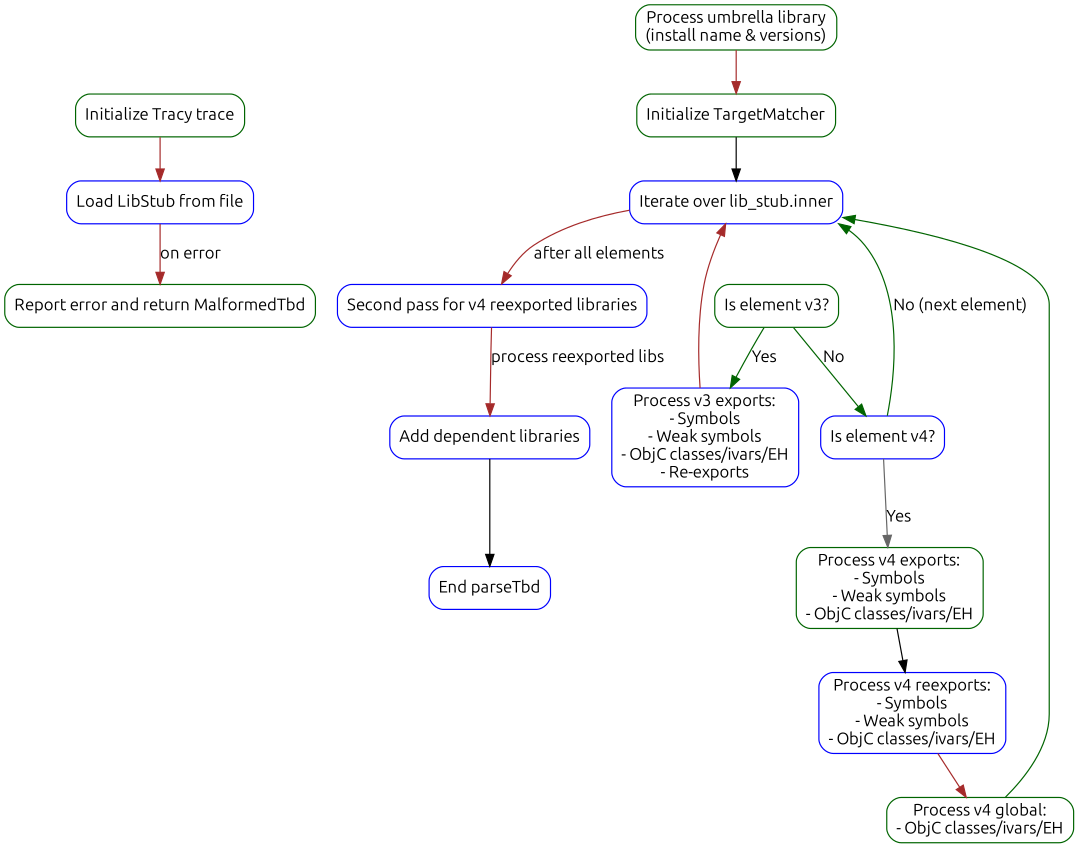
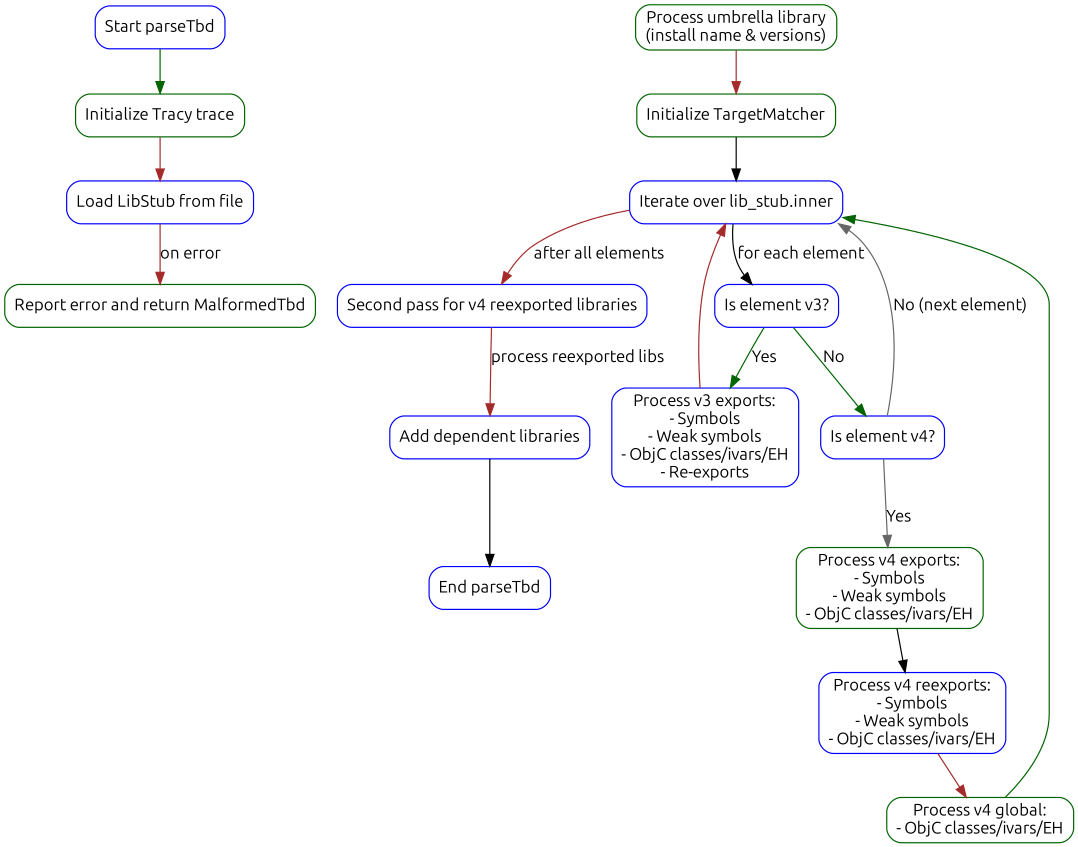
  digraph {
    fontname=Ubuntu
    node [color=blue fontname=Ubuntu shape=rectangle style=rounded]
    edge [color=brown fontname=Ubuntu]
+   n1 [label="Start parseTbd"]
    n2 [color=darkgreen label="Initialize Tracy trace"]
    n3 [label="Load LibStub from file"]
    n4 [label="End parseTbd"]
    n5 [color=darkgreen label="Report error and return MalformedTbd"]
    n6 [color=darkgreen label="Process umbrella library\n(install name & versions)"]
    n7 [color=darkgreen label="Initialize TargetMatcher"]
    n8 [label="Iterate over lib_stub.inner"]
-   n9 [color=darkgreen label="Is element v3?"]
+   n9 [label="Is element v3?"]
    n10 [label="Second pass for v4 reexported libraries"]
    n11 [label="Process v3 exports:\n- Symbols\n- Weak symbols\n- ObjC classes/ivars/EH\n- Re-exports"]
    n12 [label="Is element v4?"]
    n13 [label="Add dependent libraries"]
    n14 [color=darkgreen label="Process v4 exports:\n- Symbols\n- Weak symbols\n- ObjC classes/ivars/EH"]
    n15 [label="Process v4 reexports:\n- Symbols\n- Weak symbols\n- ObjC classes/ivars/EH"]
    n16 [color=darkgreen label="Process v4 global:\n- ObjC classes/ivars/EH"]
+   n1 -> n2 [color=darkgreen]
    n2 -> n3
    n3 -> n5 [label="on error"]
    n6 -> n7
    n7 -> n8 [color=black]
+   n8 -> n9 [color=black label="for each element"]
    n8 -> n10 [label="after all elements"]
    n9 -> n11 [color=darkgreen label=Yes]
    n9 -> n12 [color=darkgreen label=No]
    n10 -> n13 [label="process reexported libs"]
    n11 -> n8
-   n12 -> n8 [color=darkgreen label="No (next element)"]
+   n12 -> n8 [color=gray40 label="No (next element)"]
    n12 -> n14 [color=gray40 label=Yes]
    n13 -> n4 [color=black]
    n14 -> n15 [color=black]
    n15 -> n16
    n16 -> n8 [color=darkgreen]
  }
